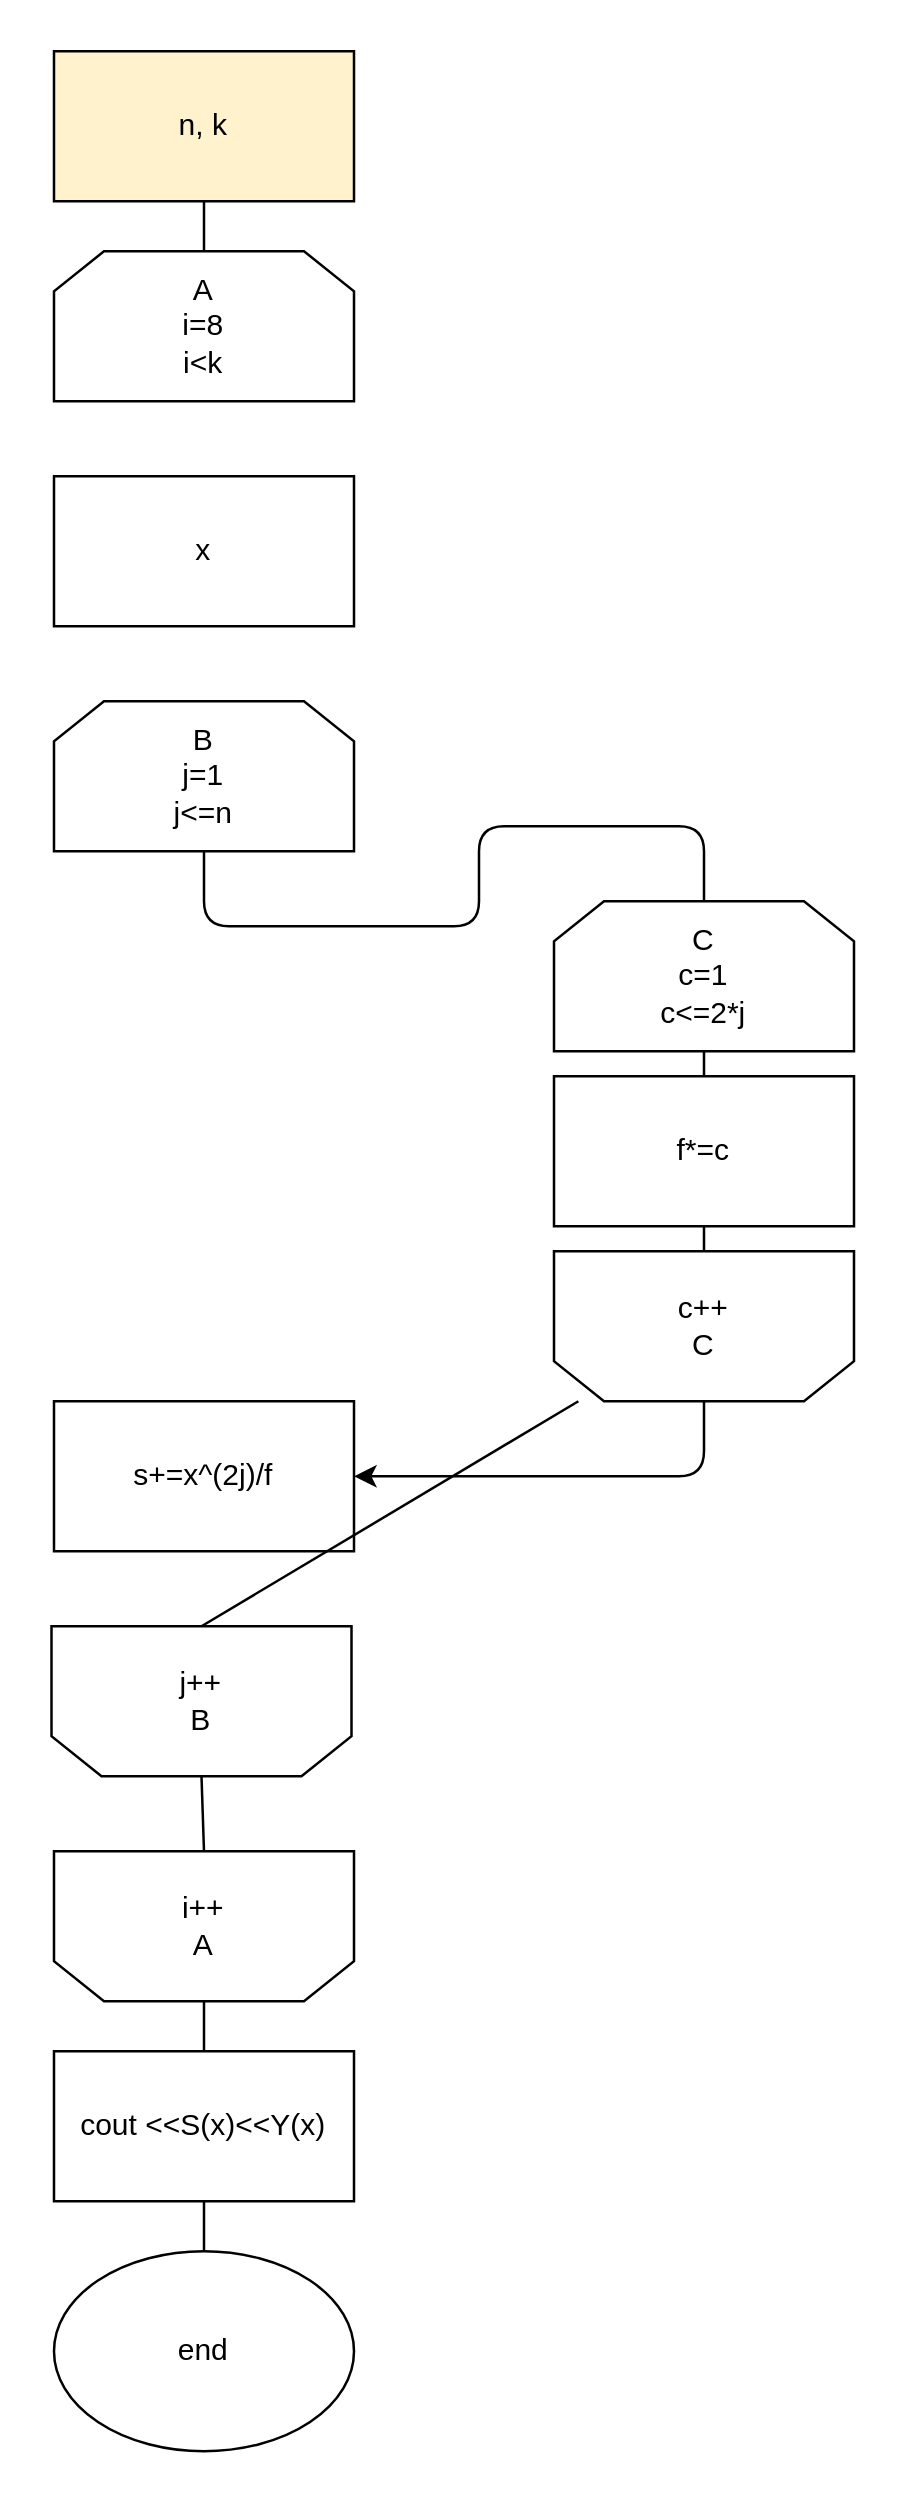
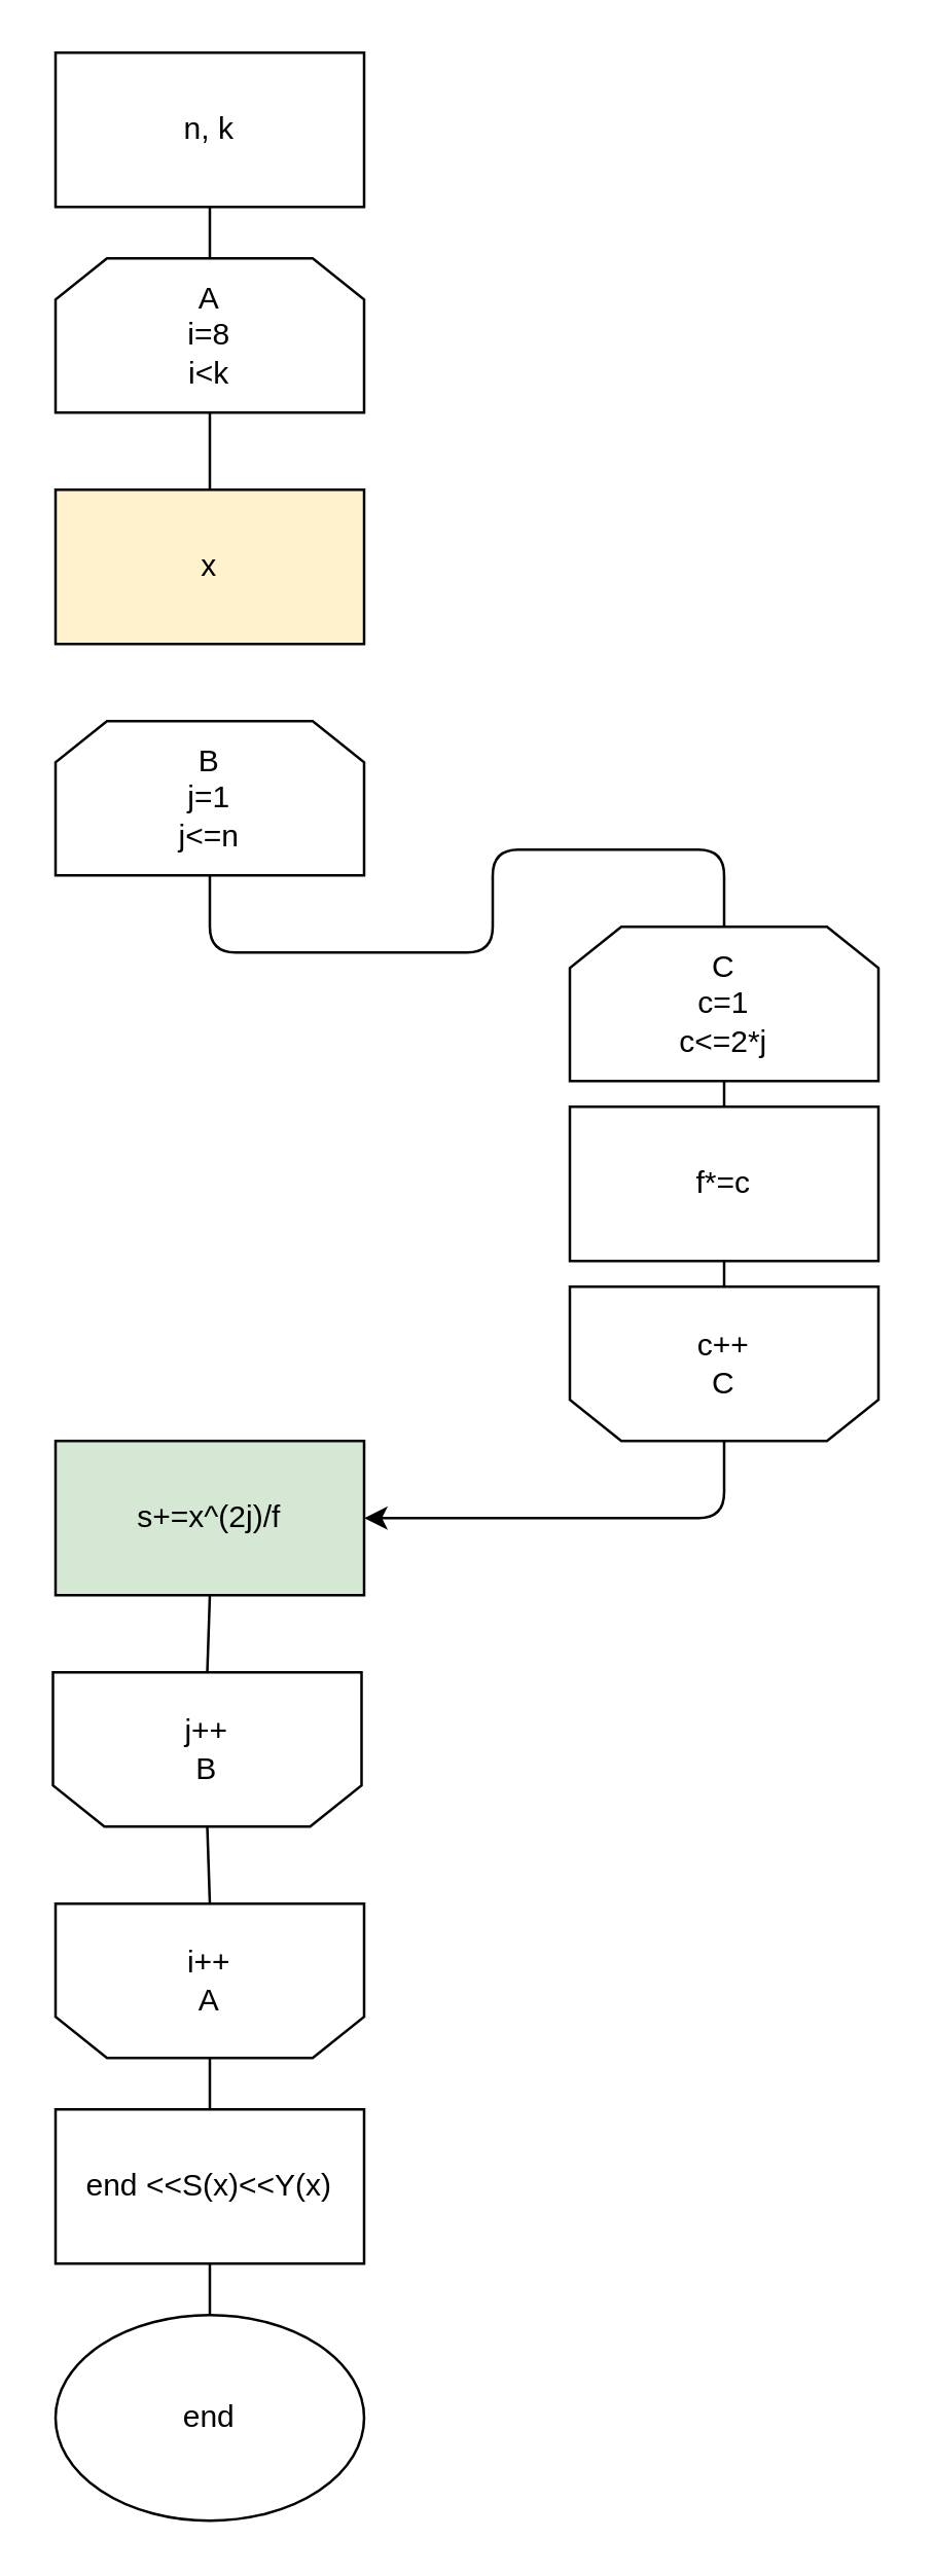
  <mxCell id="0" />
  <mxCell id="1" parent="0" />
- <mxCell id="2" value="n, k" style="rounded=0;whiteSpace=wrap;html=1;fillColor=#fff2cc;" parent="1" vertex="1"><mxGeometry x="21" y="20" width="120" height="60" as="geometry" /></mxCell>
+ <mxCell id="2" value="n, k" style="rounded=0;whiteSpace=wrap;html=1;" parent="1" vertex="1"><mxGeometry x="21" y="20" width="120" height="60" as="geometry" /></mxCell>
  <mxCell id="3" value="A&lt;br&gt;i=8&lt;br&gt;i&amp;lt;k" style="shape=loopLimit;whiteSpace=wrap;html=1;" parent="1" vertex="1"><mxGeometry x="21" y="100" width="120" height="60" as="geometry" /></mxCell>
  <mxCell id="4" value="i++&lt;br&gt;A" style="shape=loopLimit;whiteSpace=wrap;html=1;direction=west;" parent="1" vertex="1"><mxGeometry x="21" y="740" width="120" height="60" as="geometry" /></mxCell>
- <mxCell id="5" value="cout &amp;lt;&amp;lt;S(x)&amp;lt;&amp;lt;Y(x)" style="rounded=0;whiteSpace=wrap;html=1;" parent="1" vertex="1"><mxGeometry x="21" y="820" width="120" height="60" as="geometry" /></mxCell>
+ <mxCell id="5" value="end &amp;lt;&amp;lt;S(x)&amp;lt;&amp;lt;Y(x)" style="rounded=0;whiteSpace=wrap;html=1;" parent="1" vertex="1"><mxGeometry x="21" y="820" width="120" height="60" as="geometry" /></mxCell>
  <mxCell id="6" value="end" style="ellipse;whiteSpace=wrap;html=1;" parent="1" vertex="1"><mxGeometry x="21" y="900" width="120" height="80" as="geometry" /></mxCell>
- <mxCell id="7" value="x" style="rounded=0;whiteSpace=wrap;html=1;" parent="1" vertex="1"><mxGeometry x="21" y="190" width="120" height="60" as="geometry" /></mxCell>
+ <mxCell id="7" value="x" style="rounded=0;whiteSpace=wrap;html=1;fillColor=#fff2cc;" parent="1" vertex="1"><mxGeometry x="21" y="190" width="120" height="60" as="geometry" /></mxCell>
  <mxCell id="8" value="B&lt;br&gt;j=1&lt;br&gt;j&amp;lt;=n" style="shape=loopLimit;whiteSpace=wrap;html=1;" parent="1" vertex="1"><mxGeometry x="21" y="280" width="120" height="60" as="geometry" /></mxCell>
  <mxCell id="9" value="j++&lt;br&gt;B" style="shape=loopLimit;whiteSpace=wrap;html=1;direction=west;" parent="1" vertex="1"><mxGeometry x="20" y="650" width="120" height="60" as="geometry" /></mxCell>
  <mxCell id="10" value="C&lt;br&gt;c=1&lt;br&gt;c&amp;lt;=2*j" style="shape=loopLimit;whiteSpace=wrap;html=1;" parent="1" vertex="1"><mxGeometry x="221" y="360" width="120" height="60" as="geometry" /></mxCell>
  <mxCell id="11" value="c++&lt;br&gt;C" style="shape=loopLimit;whiteSpace=wrap;html=1;direction=west;rotation=0;" parent="1" vertex="1"><mxGeometry x="221" y="500" width="120" height="60" as="geometry" /></mxCell>
  <mxCell id="12" value="f*=c" style="rounded=0;whiteSpace=wrap;html=1;" parent="1" vertex="1"><mxGeometry x="221" y="430" width="120" height="60" as="geometry" /></mxCell>
- <mxCell id="13" value="s+=x^(2j)/f" style="rounded=0;whiteSpace=wrap;html=1;" parent="1" vertex="1"><mxGeometry x="21" y="560" width="120" height="60" as="geometry" /></mxCell>
+ <mxCell id="13" value="s+=x^(2j)/f" style="rounded=0;whiteSpace=wrap;html=1;fillColor=#d5e8d4;" parent="1" vertex="1"><mxGeometry x="21" y="560" width="120" height="60" as="geometry" /></mxCell>
  <mxCell id="14" value="" style="endArrow=none;html=1;exitX=0.5;exitY=0;exitDx=0;exitDy=0;" parent="1" source="3" edge="1"><mxGeometry width="50" height="50" relative="1" as="geometry"><mxPoint x="41" y="120" as="sourcePoint" /><mxPoint x="81" y="80" as="targetPoint" /></mxGeometry></mxCell>
+ <mxCell id="15" value="" style="endArrow=none;html=1;exitX=0.5;exitY=1;exitDx=0;exitDy=0;entryX=0.5;entryY=0;entryDx=0;entryDy=0;" parent="1" source="3" target="7" edge="1"><mxGeometry width="50" height="50" relative="1" as="geometry"><mxPoint x="91" y="110" as="sourcePoint" /><mxPoint x="91" y="90" as="targetPoint" /></mxGeometry></mxCell>
  <mxCell id="16" value="" style="endArrow=none;html=1;exitX=0.5;exitY=0;exitDx=0;exitDy=0;entryX=0.5;entryY=1;entryDx=0;entryDy=0;" parent="1" source="10" target="8" edge="1"><mxGeometry width="50" height="50" relative="1" as="geometry"><mxPoint x="91" y="260" as="sourcePoint" /><mxPoint x="91" y="290" as="targetPoint" /><Array as="points"><mxPoint x="281" y="330" /><mxPoint x="191" y="330" /><mxPoint x="191" y="370" /><mxPoint x="81" y="370" /></Array></mxGeometry></mxCell>
  <mxCell id="17" value="" style="endArrow=none;html=1;entryX=0.5;entryY=1;entryDx=0;entryDy=0;exitX=0.5;exitY=0;exitDx=0;exitDy=0;" parent="1" source="12" target="10" edge="1"><mxGeometry width="50" height="50" relative="1" as="geometry"><mxPoint x="271" y="460" as="sourcePoint" /><mxPoint x="321" y="410" as="targetPoint" /></mxGeometry></mxCell>
  <mxCell id="18" value="" style="endArrow=none;html=1;entryX=0.5;entryY=1;entryDx=0;entryDy=0;exitX=0.5;exitY=1;exitDx=0;exitDy=0;" parent="1" source="11" target="12" edge="1"><mxGeometry width="50" height="50" relative="1" as="geometry"><mxPoint x="21" y="1070" as="sourcePoint" /><mxPoint x="71" y="1020" as="targetPoint" /></mxGeometry></mxCell>
- <mxCell id="19" value="" style="endArrow=none;html=1;exitX=0.5;exitY=1;exitDx=0;exitDy=0;" parent="1" source="9" target="11" edge="1"><mxGeometry width="50" height="50" relative="1" as="geometry"><mxPoint x="21" y="1050" as="sourcePoint" /><mxPoint x="71" y="1000" as="targetPoint" /></mxGeometry></mxCell>
+ <mxCell id="19" value="" style="endArrow=none;html=1;entryX=0.5;entryY=1;entryDx=0;entryDy=0;exitX=0.5;exitY=1;exitDx=0;exitDy=0;" parent="1" source="9" target="13" edge="1"><mxGeometry width="50" height="50" relative="1" as="geometry"><mxPoint x="21" y="1050" as="sourcePoint" /><mxPoint x="71" y="1000" as="targetPoint" /></mxGeometry></mxCell>
  <mxCell id="20" value="" style="endArrow=none;html=1;entryX=0.5;entryY=0;entryDx=0;entryDy=0;exitX=0.5;exitY=1;exitDx=0;exitDy=0;" parent="1" source="4" target="9" edge="1"><mxGeometry width="50" height="50" relative="1" as="geometry"><mxPoint x="51" y="760" as="sourcePoint" /><mxPoint x="101" y="710" as="targetPoint" /></mxGeometry></mxCell>
  <mxCell id="21" value="" style="endArrow=none;html=1;entryX=0.5;entryY=0;entryDx=0;entryDy=0;exitX=0.5;exitY=0;exitDx=0;exitDy=0;" parent="1" source="5" target="4" edge="1"><mxGeometry width="50" height="50" relative="1" as="geometry"><mxPoint x="71" y="840" as="sourcePoint" /><mxPoint x="121" y="790" as="targetPoint" /></mxGeometry></mxCell>
  <mxCell id="22" value="" style="endArrow=none;html=1;entryX=0.5;entryY=1;entryDx=0;entryDy=0;exitX=0.5;exitY=0;exitDx=0;exitDy=0;" parent="1" source="6" target="5" edge="1"><mxGeometry width="50" height="50" relative="1" as="geometry"><mxPoint x="21" y="1050" as="sourcePoint" /><mxPoint x="71" y="1000" as="targetPoint" /></mxGeometry></mxCell>
  <mxCell id="23" value="" style="endArrow=classic;html=1;entryX=1;entryY=0.5;entryDx=0;entryDy=0;exitX=0.5;exitY=0;exitDx=0;exitDy=0;" edge="1" parent="1" source="11" target="13"><mxGeometry width="50" height="50" relative="1" as="geometry"><mxPoint x="21" y="1050" as="sourcePoint" /><mxPoint x="71" y="1000" as="targetPoint" /><Array as="points"><mxPoint x="281" y="590" /></Array></mxGeometry></mxCell>
